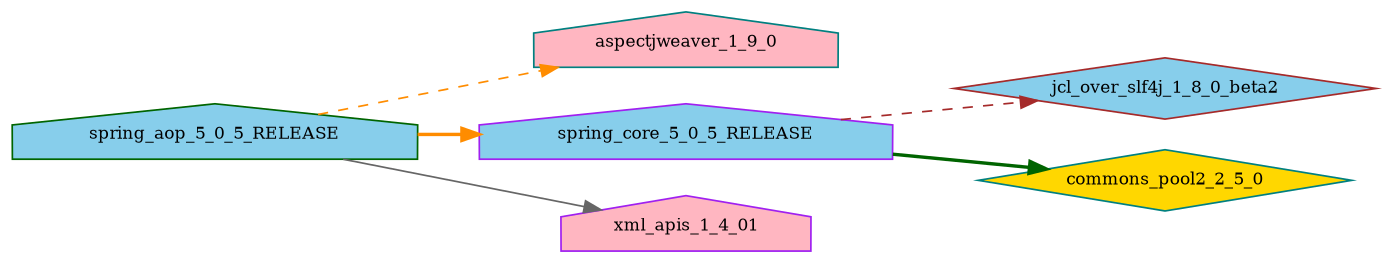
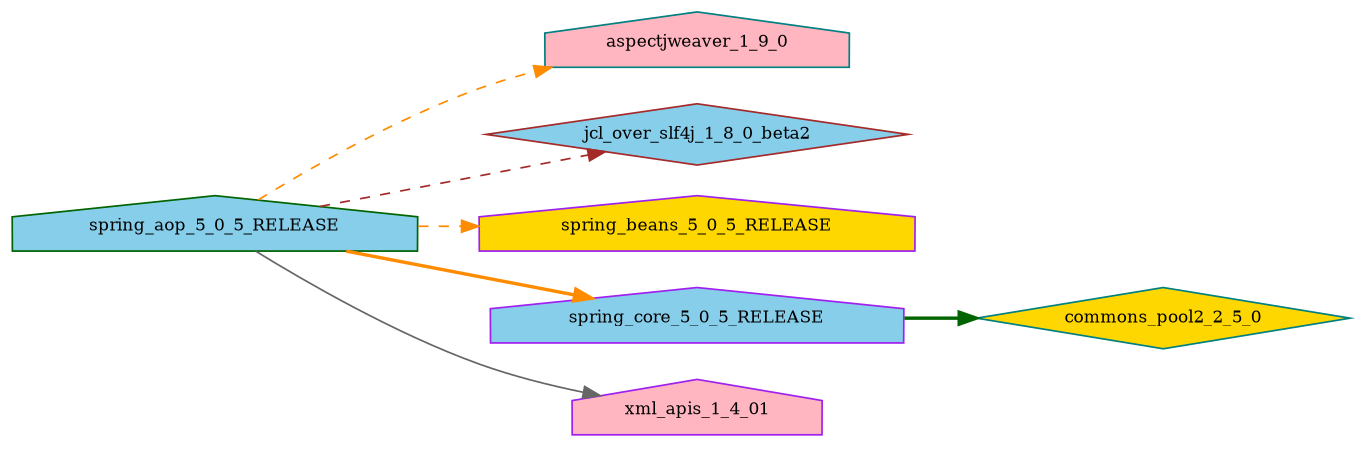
  digraph {
    rankdir=LR
    node [color=purple fillcolor=skyblue fontsize=10.0 shape=house style=filled]
    edge [color=darkorange style=dashed]
    spring_aop_5_0_5_RELEASE [color=darkgreen]
    aspectjweaver_1_9_0 [color=teal fillcolor=lightpink]
    jcl_over_slf4j_1_8_0_beta2 [color=brown shape=diamond]
+   spring_beans_5_0_5_RELEASE [fillcolor=gold]
    spring_core_5_0_5_RELEASE
    xml_apis_1_4_01 [fillcolor=lightpink]
    commons_pool2_2_5_0 [color=teal fillcolor=gold shape=diamond]
    spring_aop_5_0_5_RELEASE -> aspectjweaver_1_9_0
-   spring_core_5_0_5_RELEASE -> jcl_over_slf4j_1_8_0_beta2 [color=brown]
+   spring_aop_5_0_5_RELEASE -> jcl_over_slf4j_1_8_0_beta2 [color=brown]
+   spring_aop_5_0_5_RELEASE -> spring_beans_5_0_5_RELEASE
    spring_aop_5_0_5_RELEASE -> spring_core_5_0_5_RELEASE [style=bold]
    spring_aop_5_0_5_RELEASE -> xml_apis_1_4_01 [color=gray40 style=solid]
    spring_core_5_0_5_RELEASE -> commons_pool2_2_5_0 [color=darkgreen style=bold]
  }
